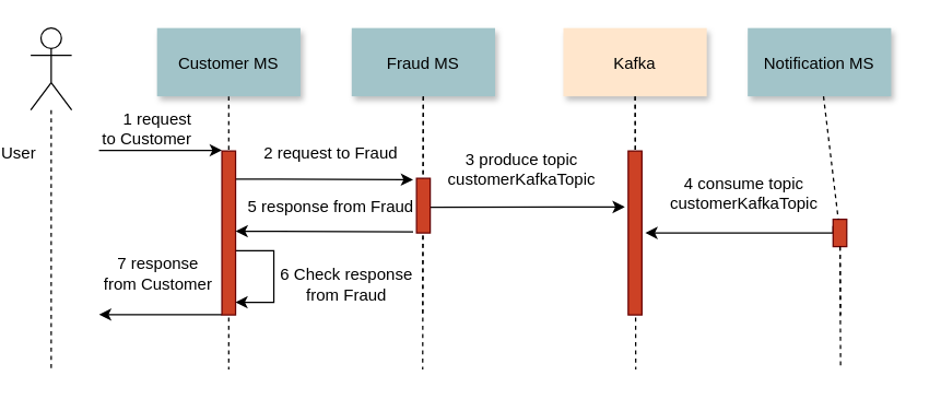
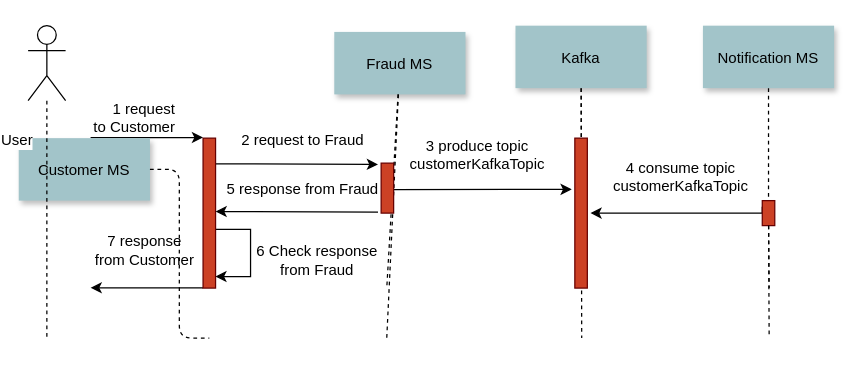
  <mxCell id="0" />
  <mxCell id="1" parent="0" />
  <mxCell id="2" value="" style="edgeStyle=none;endArrow=none;dashed=1;startArrow=none;fontSize=12;" parent="1" source="20" edge="1"><mxGeometry x="614.488" y="175.0" width="100" height="100" as="geometry"><mxPoint x="634.653" y="70" as="sourcePoint" /><mxPoint x="613" y="230" as="targetPoint" /></mxGeometry></mxCell>
  <mxCell id="3" value="1 request&#10;to Customer" style="edgeStyle=none;verticalLabelPosition=top;verticalAlign=bottom;labelPosition=left;align=right;fontSize=12;" parent="1" edge="1"><mxGeometry width="100" height="100" as="geometry"><mxPoint x="70" y="109.5" as="sourcePoint" /><mxPoint x="160" y="109.5" as="targetPoint" /><mxPoint x="25" y="1" as="offset" /></mxGeometry></mxCell>
- <mxCell id="4" value="Customer MS" style="shadow=1;fillColor=#A2C4C9;strokeColor=none;fontSize=12;" parent="1" vertex="1"><mxGeometry x="112.5" y="20" width="105" height="50" as="geometry" /></mxCell>
- <mxCell id="5" value="Fraud MS" style="shadow=1;fillColor=#A2C4C9;strokeColor=none;fontSize=12;" parent="1" vertex="1"><mxGeometry x="255" y="20" width="105" height="50" as="geometry" /></mxCell>
+ <mxCell id="4" value="Customer MS" style="shadow=1;fillColor=#A2C4C9;strokeColor=none;fontSize=12;" parent="1" vertex="1"><mxGeometry x="12.5" y="110" width="105" height="50" as="geometry" /></mxCell>
+ <mxCell id="5" value="Fraud MS" style="shadow=1;fillColor=#A2C4C9;strokeColor=none;fontSize=12;" parent="1" vertex="1"><mxGeometry x="265" y="25" width="105" height="50" as="geometry" /></mxCell>
  <mxCell id="6" value="" style="edgeStyle=none;endArrow=none;dashed=1;fontSize=12;" parent="1" source="5" edge="1"><mxGeometry x="272.335" y="165" width="100" height="100" as="geometry"><mxPoint x="307.259" y="70" as="sourcePoint" /><mxPoint x="307" y="230" as="targetPoint" /></mxGeometry></mxCell>
  <mxCell id="7" value="2 request to Fraud" style="edgeStyle=none;verticalLabelPosition=top;verticalAlign=bottom;fontSize=12;" parent="1" edge="1"><mxGeometry y="-9" width="100" height="100" as="geometry"><mxPoint x="170" y="130.5" as="sourcePoint" /><mxPoint x="300" y="131" as="targetPoint" /><mxPoint x="5" y="-10" as="offset" /></mxGeometry></mxCell>
  <mxCell id="8" value="" style="edgeStyle=none;verticalLabelPosition=top;verticalAlign=bottom;labelPosition=left;align=right;endArrow=none;startArrow=classic;fontSize=12;" parent="1" edge="1"><mxGeometry x="110" y="169.759" width="100" height="100" as="geometry"><mxPoint x="70" y="229.759" as="sourcePoint" /><mxPoint x="160" y="229.759" as="targetPoint" /></mxGeometry></mxCell>
  <mxCell id="9" value="7 response &lt;br&gt;from Customer" style="edgeLabel;html=1;align=center;verticalAlign=middle;resizable=0;points=[];fontSize=12;" parent="8" vertex="1" connectable="0"><mxGeometry relative="1" as="geometry"><mxPoint x="-3" y="-30" as="offset" /></mxGeometry></mxCell>
  <mxCell id="10" value="3 produce topic&#10;customerKafkaTopic" style="edgeStyle=none;verticalLabelPosition=top;verticalAlign=bottom;fontSize=12;" parent="1" edge="1"><mxGeometry y="-10" width="100" height="100" as="geometry"><mxPoint x="312.5" y="151.206" as="sourcePoint" /><mxPoint x="455" y="151" as="targetPoint" /><mxPoint x="-4" y="-11" as="offset" /></mxGeometry></mxCell>
- <mxCell id="11" value="Kafka" style="shadow=1;fillColor=#ffe6cc;strokeColor=none;fontSize=12;" parent="1" vertex="1"><mxGeometry x="410.004" y="20" width="105" height="50" as="geometry" /></mxCell>
+ <mxCell id="11" value="Kafka" style="shadow=1;fillColor=#A2C4C9;strokeColor=none;fontSize=12;" parent="1" vertex="1"><mxGeometry x="410.004" y="20" width="105" height="50" as="geometry" /></mxCell>
  <mxCell id="12" value="" style="edgeStyle=none;endArrow=none;dashed=1;fontSize=12;" parent="1" source="11" edge="1"><mxGeometry x="437.043" y="270" width="100" height="100" as="geometry"><mxPoint x="474.543" y="180" as="sourcePoint" /><mxPoint x="463" y="230" as="targetPoint" /></mxGeometry></mxCell>
  <mxCell id="13" style="edgeStyle=orthogonalEdgeStyle;rounded=0;orthogonalLoop=1;jettySize=auto;html=1;exitX=0;exitY=0.25;exitDx=0;exitDy=0;endArrow=classic;endFill=1;startArrow=none;startFill=0;fontSize=12;" parent="1" source="20" edge="1"><mxGeometry relative="1" as="geometry"><mxPoint x="470" y="170" as="targetPoint" /><Array as="points"><mxPoint x="608" y="170" /></Array></mxGeometry></mxCell>
  <mxCell id="14" value="4 consume topic&lt;br style=&quot;padding: 0px ; margin: 0px ; font-size: 12px&quot;&gt;customerKafkaTopic" style="edgeLabel;html=1;align=center;verticalAlign=middle;resizable=0;points=[];fontSize=12;" parent="13" vertex="1" connectable="0"><mxGeometry x="-0.134" y="-1" relative="1" as="geometry"><mxPoint x="-9" y="-29" as="offset" /></mxGeometry></mxCell>
- <mxCell id="15" value="Notification MS" style="shadow=1;fillColor=#A2C4C9;strokeColor=none;fontSize=12;" parent="1" vertex="1"><mxGeometry x="545" y="20" width="105" height="50" as="geometry" /></mxCell>
+ <mxCell id="15" value="Notification MS" style="shadow=1;fillColor=#A2C4C9;strokeColor=none;fontSize=12;" parent="1" vertex="1"><mxGeometry x="560" y="20" width="105" height="50" as="geometry" /></mxCell>
  <mxCell id="16" value="" style="edgeStyle=elbowEdgeStyle;elbow=horizontal;endArrow=none;dashed=1;fontSize=12;" parent="1" source="4" edge="1"><mxGeometry x="230.0" y="310" width="100" height="100" as="geometry"><mxPoint x="190" y="370" as="sourcePoint" /><mxPoint x="165" y="270" as="targetPoint" /></mxGeometry></mxCell>
  <mxCell id="17" style="edgeStyle=orthogonalEdgeStyle;rounded=0;orthogonalLoop=1;jettySize=auto;html=1;dashed=1;endArrow=none;endFill=0;fontSize=12;" parent="1" source="19" edge="1"><mxGeometry relative="1" as="geometry"><mxPoint x="35" y="270" as="targetPoint" /></mxGeometry></mxCell>
  <mxCell id="18" value="User" style="edgeLabel;html=1;align=center;verticalAlign=middle;resizable=0;points=[];fontSize=12;" parent="17" vertex="1" connectable="0"><mxGeometry x="-0.443" relative="1" as="geometry"><mxPoint x="-25" y="-22" as="offset" /></mxGeometry></mxCell>
  <mxCell id="19" value="" style="shape=umlActor;verticalLabelPosition=bottom;verticalAlign=top;html=1;outlineConnect=0;fontSize=12;" parent="1" vertex="1"><mxGeometry x="20" y="20" width="30" height="60" as="geometry" /></mxCell>
  <mxCell id="20" value="" style="fillColor=#CC4125;strokeColor=#660000;fontSize=12;" parent="1" vertex="1"><mxGeometry x="607.5" y="160" width="10" height="20" as="geometry" /></mxCell>
  <mxCell id="21" value="" style="edgeStyle=none;endArrow=none;dashed=1;fontSize=12;" parent="1" source="15" target="20" edge="1"><mxGeometry x="614.488" y="175.0" width="100" height="100" as="geometry"><mxPoint x="612.564" y="70" as="sourcePoint" /><mxPoint x="613" y="240" as="targetPoint" /></mxGeometry></mxCell>
  <mxCell id="22" style="edgeStyle=orthogonalEdgeStyle;rounded=0;orthogonalLoop=1;jettySize=auto;html=1;exitX=1;exitY=0.5;exitDx=0;exitDy=0;startArrow=none;startFill=0;endArrow=classic;endFill=1;entryX=0.984;entryY=0.923;entryDx=0;entryDy=0;fontSize=12;entryPerimeter=0;" parent="1" target="24" edge="1"><mxGeometry relative="1" as="geometry"><mxPoint x="170.5" y="213.24" as="targetPoint" /><mxPoint x="170" y="183" as="sourcePoint" /><Array as="points"><mxPoint x="198" y="183" /><mxPoint x="198" y="220" /><mxPoint x="170" y="220" /></Array></mxGeometry></mxCell>
  <mxCell id="23" value="6 Check response&lt;br style=&quot;font-size: 12px&quot;&gt;from Fraud" style="edgeLabel;html=1;align=center;verticalAlign=middle;resizable=0;points=[];fontSize=12;" parent="22" vertex="1" connectable="0"><mxGeometry x="-0.11" y="1" relative="1" as="geometry"><mxPoint x="51" y="10" as="offset" /></mxGeometry></mxCell>
  <mxCell id="24" value="" style="fillColor=#CC4125;strokeColor=#660000;fontSize=12;" parent="1" vertex="1"><mxGeometry x="160" y="110" width="10" height="120" as="geometry" /></mxCell>
  <mxCell id="25" value="5 response from Fraud" style="edgeStyle=none;verticalLabelPosition=top;verticalAlign=bottom;fontSize=12;endArrow=none;endFill=0;startArrow=classic;startFill=1;" parent="1" edge="1"><mxGeometry width="100" height="100" as="geometry"><mxPoint x="170" y="168.71" as="sourcePoint" /><mxPoint x="300" y="169.21" as="targetPoint" /><mxPoint x="5" y="-9" as="offset" /></mxGeometry></mxCell>
  <mxCell id="26" value="" style="edgeStyle=none;endArrow=none;dashed=1;fontSize=12;" parent="1" source="5" edge="1"><mxGeometry x="272.335" y="165" width="100" height="100" as="geometry"><mxPoint x="307.432" y="70" as="sourcePoint" /><mxPoint x="307" y="270" as="targetPoint" /></mxGeometry></mxCell>
  <mxCell id="27" value="" style="edgeStyle=none;endArrow=none;dashed=1;fontSize=12;" parent="1" source="11" edge="1"><mxGeometry x="437.043" y="270" width="100" height="100" as="geometry"><mxPoint x="462.571" y="70" as="sourcePoint" /><mxPoint x="463" y="270" as="targetPoint" /></mxGeometry></mxCell>
  <mxCell id="28" value="" style="edgeStyle=none;endArrow=none;dashed=1;startArrow=none;fontSize=12;" parent="1" source="20" edge="1"><mxGeometry x="614.488" y="175.0" width="100" height="100" as="geometry"><mxPoint x="612.583" y="180" as="sourcePoint" /><mxPoint x="613" y="270" as="targetPoint" /></mxGeometry></mxCell>
  <mxCell id="29" value="" style="fillColor=#CC4125;strokeColor=#660000;fontSize=12;" parent="1" vertex="1"><mxGeometry x="457.5" y="110" width="10" height="120" as="geometry" /></mxCell>
  <mxCell id="30" value="" style="fillColor=#CC4125;strokeColor=#660000;fontSize=12;" parent="1" vertex="1"><mxGeometry x="302.5" y="130" width="10" height="40" as="geometry" /></mxCell>
